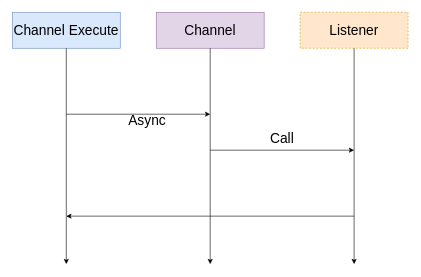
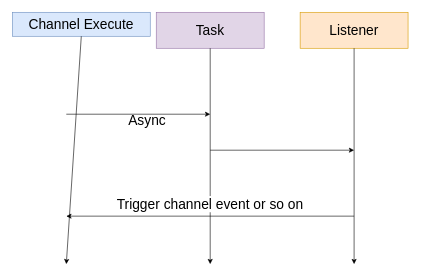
  <mxCell id="0" />
  <mxCell id="1" parent="0" />
- <mxCell id="2" value="Channel Execute" style="rounded=0;whiteSpace=wrap;html=1;fontSize=23;fillColor=#dae8fc;strokeColor=#6c8ebf;" vertex="1" parent="1"><mxGeometry x="20" y="20" width="180" height="60" as="geometry" /></mxCell>
+ <mxCell id="2" value="Channel Execute" style="rounded=0;whiteSpace=wrap;html=1;fontSize=23;fillColor=#dae8fc;strokeColor=#6c8ebf;" vertex="1" parent="1"><mxGeometry x="20" y="20" width="230" height="40" as="geometry" /></mxCell>
  <mxCell id="3" value="" style="endArrow=classic;html=1;fontSize=23;exitX=0.5;exitY=1;exitDx=0;exitDy=0;" edge="1" parent="1" source="2"><mxGeometry width="50" height="50" relative="1" as="geometry"><mxPoint x="110" y="290" as="sourcePoint" /><mxPoint x="110" y="440" as="targetPoint" /></mxGeometry></mxCell>
  <mxCell id="4" value="" style="endArrow=classic;html=1;fontSize=23;" edge="1" parent="1"><mxGeometry width="50" height="50" relative="1" as="geometry"><mxPoint x="110" y="190" as="sourcePoint" /><mxPoint x="350" y="190" as="targetPoint" /></mxGeometry></mxCell>
  <mxCell id="5" value="Async" style="text;html=1;strokeColor=none;fillColor=none;align=center;verticalAlign=middle;whiteSpace=wrap;rounded=0;fontSize=23;" vertex="1" parent="1"><mxGeometry x="205" y="185" width="80" height="30" as="geometry" /></mxCell>
- <mxCell id="6" value="Channel" style="rounded=0;whiteSpace=wrap;html=1;fontSize=23;fillColor=#e1d5e7;strokeColor=#9673a6;" vertex="1" parent="1"><mxGeometry x="260" y="20" width="180" height="60" as="geometry" /></mxCell>
+ <mxCell id="6" value="Task" style="rounded=0;whiteSpace=wrap;html=1;fontSize=23;fillColor=#e1d5e7;strokeColor=#9673a6;" vertex="1" parent="1"><mxGeometry x="260" y="20" width="180" height="60" as="geometry" /></mxCell>
  <mxCell id="7" value="" style="endArrow=classic;html=1;fontSize=23;exitX=0.5;exitY=1;exitDx=0;exitDy=0;" edge="1" parent="1" source="6"><mxGeometry width="50" height="50" relative="1" as="geometry"><mxPoint x="350" y="290" as="sourcePoint" /><mxPoint x="350" y="440" as="targetPoint" /></mxGeometry></mxCell>
- <mxCell id="8" value="Listener" style="rounded=0;whiteSpace=wrap;html=1;fontSize=23;fillColor=#ffe6cc;strokeColor=#d79b00;dashed=1;" vertex="1" parent="1"><mxGeometry x="500" y="20" width="180" height="60" as="geometry" /></mxCell>
+ <mxCell id="8" value="Listener" style="rounded=0;whiteSpace=wrap;html=1;fontSize=23;fillColor=#ffe6cc;strokeColor=#d79b00;" vertex="1" parent="1"><mxGeometry x="500" y="20" width="180" height="60" as="geometry" /></mxCell>
  <mxCell id="9" value="" style="endArrow=classic;html=1;fontSize=23;exitX=0.5;exitY=1;exitDx=0;exitDy=0;" edge="1" parent="1" source="8"><mxGeometry width="50" height="50" relative="1" as="geometry"><mxPoint x="590" y="290" as="sourcePoint" /><mxPoint x="590" y="440" as="targetPoint" /></mxGeometry></mxCell>
  <mxCell id="10" value="" style="endArrow=classic;html=1;fontSize=23;" edge="1" parent="1"><mxGeometry width="50" height="50" relative="1" as="geometry"><mxPoint x="350" y="250" as="sourcePoint" /><mxPoint x="590" y="250" as="targetPoint" /></mxGeometry></mxCell>
- <mxCell id="11" value="Call" style="text;html=1;strokeColor=none;fillColor=none;align=center;verticalAlign=middle;whiteSpace=wrap;rounded=0;fontSize=23;" vertex="1" parent="1"><mxGeometry x="450" y="220" width="40" height="20" as="geometry" /></mxCell>
  <mxCell id="12" value="" style="endArrow=classic;html=1;fontSize=23;" edge="1" parent="1"><mxGeometry width="50" height="50" relative="1" as="geometry"><mxPoint x="590" y="360" as="sourcePoint" /><mxPoint x="110" y="360" as="targetPoint" /></mxGeometry></mxCell>
+ <mxCell id="13" value="Trigger channel event or&amp;nbsp;so on" style="text;html=1;strokeColor=none;fillColor=none;align=center;verticalAlign=middle;whiteSpace=wrap;rounded=0;fontSize=23;labelBackgroundColor=#ffffff;" vertex="1" parent="1"><mxGeometry x="175" y="330" width="350" height="20" as="geometry" /></mxCell>
